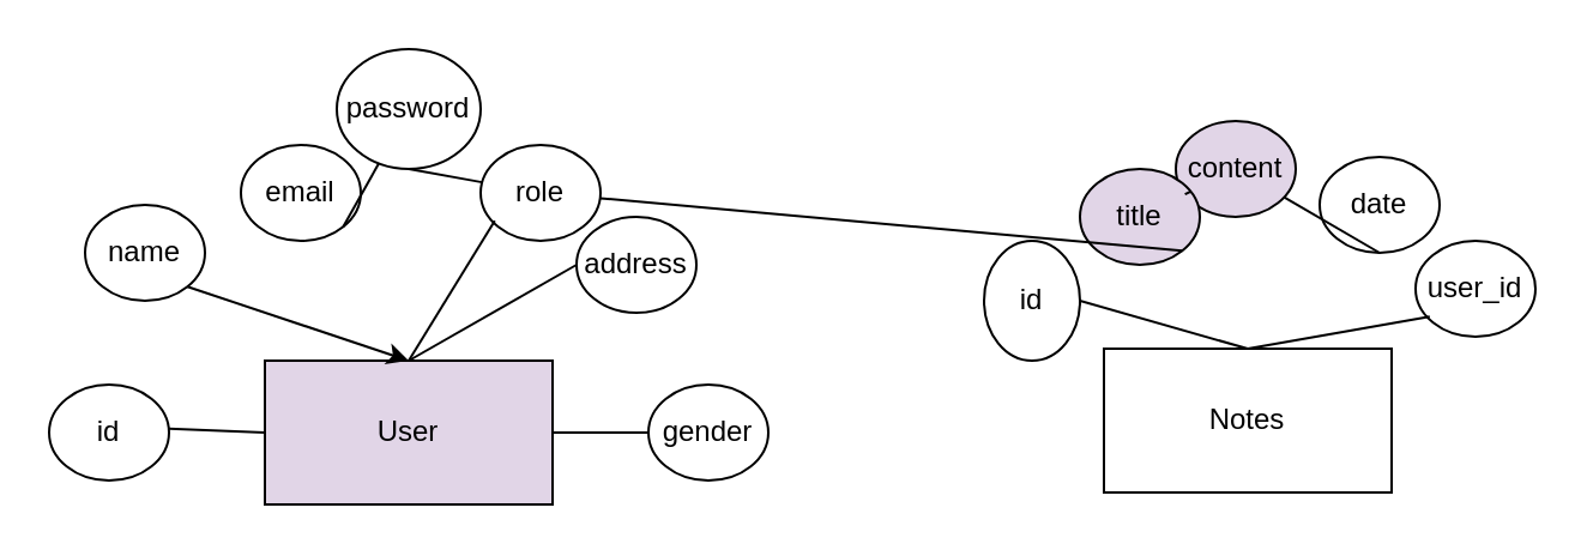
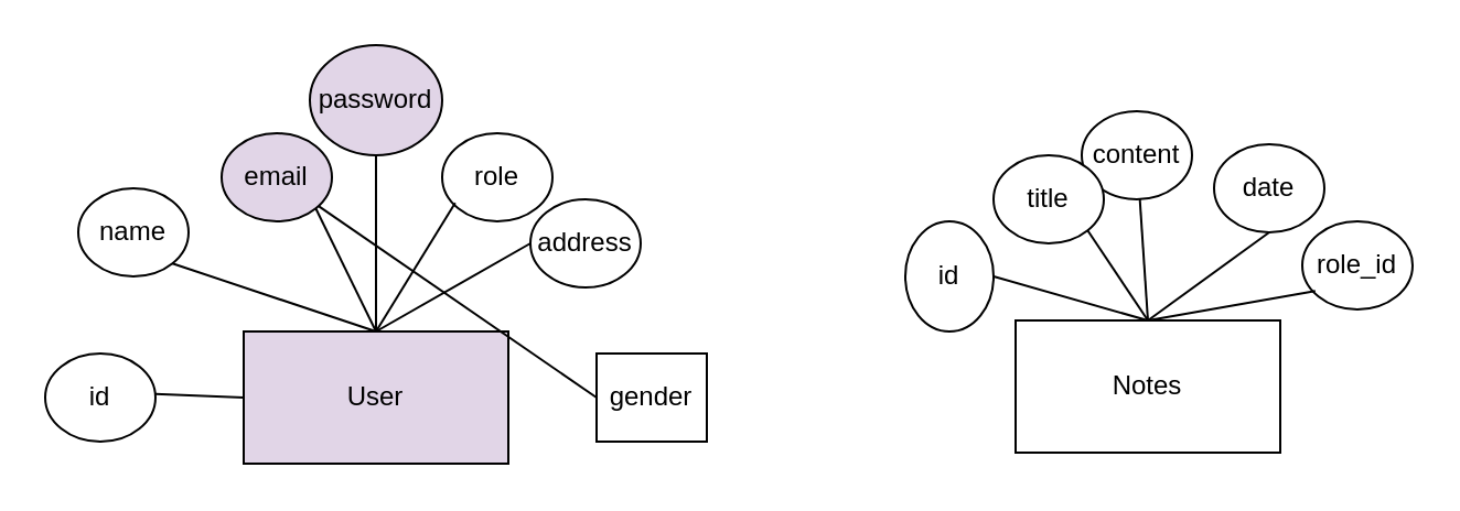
  <mxCell id="0" />
  <mxCell id="1" parent="0" />
  <mxCell id="2" value="&lt;div&gt;User&lt;/div&gt;" style="rounded=0;whiteSpace=wrap;html=1;fillColor=#e1d5e7;" vertex="1" parent="1"><mxGeometry x="110" y="150" width="120" height="60" as="geometry" /></mxCell>
  <mxCell id="3" value="id" style="ellipse;whiteSpace=wrap;html=1;" vertex="1" parent="1"><mxGeometry x="20" y="160" width="50" height="40" as="geometry" /></mxCell>
  <mxCell id="4" value="&lt;div&gt;role&lt;/div&gt;" style="ellipse;whiteSpace=wrap;html=1;" vertex="1" parent="1"><mxGeometry x="200" y="60" width="50" height="40" as="geometry" /></mxCell>
- <mxCell id="5" value="password" style="ellipse;whiteSpace=wrap;html=1;" vertex="1" parent="1"><mxGeometry x="140" y="20" width="60" height="50" as="geometry" /></mxCell>
- <mxCell id="6" value="&lt;div&gt;email&lt;/div&gt;" style="ellipse;whiteSpace=wrap;html=1;" vertex="1" parent="1"><mxGeometry x="100" y="60" width="50" height="40" as="geometry" /></mxCell>
- <mxCell id="7" value="&lt;div&gt;gender&lt;/div&gt;" style="ellipse;whiteSpace=wrap;html=1;" vertex="1" parent="1"><mxGeometry x="270" y="160" width="50" height="40" as="geometry" /></mxCell>
+ <mxCell id="5" value="password" style="ellipse;whiteSpace=wrap;html=1;fillColor=#e1d5e7;" vertex="1" parent="1"><mxGeometry x="140" y="20" width="60" height="50" as="geometry" /></mxCell>
+ <mxCell id="6" value="&lt;div&gt;email&lt;/div&gt;" style="ellipse;whiteSpace=wrap;html=1;fillColor=#e1d5e7;" vertex="1" parent="1"><mxGeometry x="100" y="60" width="50" height="40" as="geometry" /></mxCell>
+ <mxCell id="7" value="&lt;div&gt;gender&lt;/div&gt;" style="whiteSpace=wrap;html=1;rounded=0;" vertex="1" parent="1"><mxGeometry x="270" y="160" width="50" height="40" as="geometry" /></mxCell>
  <mxCell id="8" value="address" style="ellipse;whiteSpace=wrap;html=1;" vertex="1" parent="1"><mxGeometry x="240" y="90" width="50" height="40" as="geometry" /></mxCell>
  <mxCell id="9" value="name" style="ellipse;whiteSpace=wrap;html=1;" vertex="1" parent="1"><mxGeometry x="35" y="85" width="50" height="40" as="geometry" /></mxCell>
  <mxCell id="10" value="" style="endArrow=none;html=1;rounded=0;exitX=0.998;exitY=0.458;exitDx=0;exitDy=0;exitPerimeter=0;entryX=0;entryY=0.5;entryDx=0;entryDy=0;" edge="1" parent="1" source="3" target="2"><mxGeometry width="50" height="50" relative="1" as="geometry"><mxPoint x="70" y="200" as="sourcePoint" /><mxPoint x="120" y="150" as="targetPoint" /></mxGeometry></mxCell>
- <mxCell id="11" value="" style="endArrow=classic;html=1;rounded=0;entryX=0.5;entryY=0;entryDx=0;entryDy=0;exitX=1;exitY=1;exitDx=0;exitDy=0;" edge="1" parent="1" source="9" target="2"><mxGeometry width="50" height="50" relative="1" as="geometry"><mxPoint x="20" y="120" as="sourcePoint" /><mxPoint x="70" y="70" as="targetPoint" /></mxGeometry></mxCell>
- <mxCell id="12" value="" style="endArrow=none;html=1;rounded=0;exitX=1;exitY=1;exitDx=0;exitDy=0;" edge="1" parent="1" source="6" target="5"><mxGeometry width="50" height="50" relative="1" as="geometry"><mxPoint x="110" y="100" as="sourcePoint" /><mxPoint x="207" y="136" as="targetPoint" /></mxGeometry></mxCell>
- <mxCell id="13" value="" style="endArrow=none;html=1;rounded=0;exitX=0.5;exitY=1;exitDx=0;exitDy=0;" edge="1" parent="1" source="5" target="4"><mxGeometry width="50" height="50" relative="1" as="geometry"><mxPoint x="133" y="64" as="sourcePoint" /><mxPoint x="180" y="160" as="targetPoint" /></mxGeometry></mxCell>
+ <mxCell id="11" value="" style="endArrow=none;html=1;rounded=0;entryX=0.5;entryY=0;entryDx=0;entryDy=0;exitX=1;exitY=1;exitDx=0;exitDy=0;" edge="1" parent="1" source="9" target="2"><mxGeometry width="50" height="50" relative="1" as="geometry"><mxPoint x="20" y="120" as="sourcePoint" /><mxPoint x="70" y="70" as="targetPoint" /></mxGeometry></mxCell>
+ <mxCell id="12" value="" style="endArrow=none;html=1;rounded=0;entryX=0.5;entryY=0;entryDx=0;entryDy=0;exitX=1;exitY=1;exitDx=0;exitDy=0;" edge="1" parent="1" source="6" target="2"><mxGeometry width="50" height="50" relative="1" as="geometry"><mxPoint x="110" y="100" as="sourcePoint" /><mxPoint x="207" y="136" as="targetPoint" /></mxGeometry></mxCell>
+ <mxCell id="13" value="" style="endArrow=none;html=1;rounded=0;entryX=0.5;entryY=0;entryDx=0;entryDy=0;exitX=0.5;exitY=1;exitDx=0;exitDy=0;" edge="1" parent="1" source="5" target="2"><mxGeometry width="50" height="50" relative="1" as="geometry"><mxPoint x="133" y="64" as="sourcePoint" /><mxPoint x="180" y="160" as="targetPoint" /></mxGeometry></mxCell>
  <mxCell id="14" value="" style="endArrow=none;html=1;rounded=0;exitX=0.118;exitY=0.79;exitDx=0;exitDy=0;exitPerimeter=0;" edge="1" parent="1" source="4"><mxGeometry width="50" height="50" relative="1" as="geometry"><mxPoint x="180" y="50" as="sourcePoint" /><mxPoint x="170" y="150" as="targetPoint" /></mxGeometry></mxCell>
  <mxCell id="15" value="" style="endArrow=none;html=1;rounded=0;exitX=0;exitY=0.5;exitDx=0;exitDy=0;" edge="1" parent="1" source="8"><mxGeometry width="50" height="50" relative="1" as="geometry"><mxPoint x="226" y="62" as="sourcePoint" /><mxPoint x="170" y="150" as="targetPoint" /></mxGeometry></mxCell>
- <mxCell id="16" value="" style="endArrow=none;html=1;rounded=0;entryX=1;entryY=0.5;entryDx=0;entryDy=0;exitX=0;exitY=0.5;exitDx=0;exitDy=0;" edge="1" parent="1" source="7" target="2"><mxGeometry width="50" height="50" relative="1" as="geometry"><mxPoint x="260" y="110" as="sourcePoint" /><mxPoint x="210" y="190" as="targetPoint" /></mxGeometry></mxCell>
+ <mxCell id="16" value="" style="endArrow=none;html=1;rounded=0;exitX=0;exitY=0.5;exitDx=0;exitDy=0;" edge="1" parent="1" source="7" target="6"><mxGeometry width="50" height="50" relative="1" as="geometry"><mxPoint x="260" y="110" as="sourcePoint" /><mxPoint x="210" y="190" as="targetPoint" /></mxGeometry></mxCell>
  <mxCell id="17" value="Notes" style="rounded=0;whiteSpace=wrap;html=1;" vertex="1" parent="1"><mxGeometry x="460" y="145" width="120" height="60" as="geometry" /></mxCell>
  <mxCell id="18" value="id" style="ellipse;whiteSpace=wrap;html=1;direction=south;" vertex="1" parent="1"><mxGeometry x="410" y="100" width="40" height="50" as="geometry" /></mxCell>
- <mxCell id="19" value="user_id" style="ellipse;whiteSpace=wrap;html=1;" vertex="1" parent="1"><mxGeometry x="590" y="100" width="50" height="40" as="geometry" /></mxCell>
+ <mxCell id="19" value="role_id" style="ellipse;whiteSpace=wrap;html=1;" vertex="1" parent="1"><mxGeometry x="590" y="100" width="50" height="40" as="geometry" /></mxCell>
  <mxCell id="20" value="date" style="ellipse;whiteSpace=wrap;html=1;" vertex="1" parent="1"><mxGeometry x="550" y="65" width="50" height="40" as="geometry" /></mxCell>
- <mxCell id="21" value="content" style="ellipse;whiteSpace=wrap;html=1;fillColor=#e1d5e7;" vertex="1" parent="1"><mxGeometry x="490" y="50" width="50" height="40" as="geometry" /></mxCell>
- <mxCell id="22" value="title" style="ellipse;whiteSpace=wrap;html=1;fillColor=#e1d5e7;" vertex="1" parent="1"><mxGeometry x="450" y="70" width="50" height="40" as="geometry" /></mxCell>
- <mxCell id="23" value="" style="endArrow=none;html=1;rounded=0;exitX=1;exitY=1;exitDx=0;exitDy=0;" edge="1" parent="1" source="22" target="4"><mxGeometry width="50" height="50" relative="1" as="geometry"><mxPoint x="370" y="115" as="sourcePoint" /><mxPoint x="420" y="65" as="targetPoint" /></mxGeometry></mxCell>
- <mxCell id="24" value="" style="endArrow=none;html=1;rounded=0;" edge="1" parent="1" source="21" target="22"><mxGeometry width="50" height="50" relative="1" as="geometry"><mxPoint x="460" y="95" as="sourcePoint" /><mxPoint x="557" y="131" as="targetPoint" /></mxGeometry></mxCell>
- <mxCell id="25" value="" style="endArrow=none;html=1;rounded=0;exitX=0.5;exitY=1;exitDx=0;exitDy=0;" edge="1" parent="1" source="20" target="21"><mxGeometry width="50" height="50" relative="1" as="geometry"><mxPoint x="483" y="59" as="sourcePoint" /><mxPoint x="530" y="155" as="targetPoint" /></mxGeometry></mxCell>
+ <mxCell id="21" value="content" style="ellipse;whiteSpace=wrap;html=1;" vertex="1" parent="1"><mxGeometry x="490" y="50" width="50" height="40" as="geometry" /></mxCell>
+ <mxCell id="22" value="title" style="ellipse;whiteSpace=wrap;html=1;" vertex="1" parent="1"><mxGeometry x="450" y="70" width="50" height="40" as="geometry" /></mxCell>
+ <mxCell id="23" value="" style="endArrow=none;html=1;rounded=0;entryX=0.5;entryY=0;entryDx=0;entryDy=0;exitX=1;exitY=1;exitDx=0;exitDy=0;" edge="1" parent="1" source="22" target="17"><mxGeometry width="50" height="50" relative="1" as="geometry"><mxPoint x="370" y="115" as="sourcePoint" /><mxPoint x="420" y="65" as="targetPoint" /></mxGeometry></mxCell>
+ <mxCell id="24" value="" style="endArrow=none;html=1;rounded=0;entryX=0.5;entryY=0;entryDx=0;entryDy=0;" edge="1" parent="1" source="21" target="17"><mxGeometry width="50" height="50" relative="1" as="geometry"><mxPoint x="460" y="95" as="sourcePoint" /><mxPoint x="557" y="131" as="targetPoint" /></mxGeometry></mxCell>
+ <mxCell id="25" value="" style="endArrow=none;html=1;rounded=0;entryX=0.5;entryY=0;entryDx=0;entryDy=0;exitX=0.5;exitY=1;exitDx=0;exitDy=0;" edge="1" parent="1" source="20" target="17"><mxGeometry width="50" height="50" relative="1" as="geometry"><mxPoint x="483" y="59" as="sourcePoint" /><mxPoint x="530" y="155" as="targetPoint" /></mxGeometry></mxCell>
  <mxCell id="26" value="" style="endArrow=none;html=1;rounded=0;exitX=0.118;exitY=0.79;exitDx=0;exitDy=0;exitPerimeter=0;" edge="1" parent="1" source="19"><mxGeometry width="50" height="50" relative="1" as="geometry"><mxPoint x="530" y="45" as="sourcePoint" /><mxPoint x="520" y="145" as="targetPoint" /></mxGeometry></mxCell>
  <mxCell id="27" value="" style="endArrow=none;html=1;rounded=0;exitX=0.5;exitY=0;exitDx=0;exitDy=0;entryX=0.5;entryY=0;entryDx=0;entryDy=0;" edge="1" parent="1" source="18" target="17"><mxGeometry width="50" height="50" relative="1" as="geometry"><mxPoint x="483" y="114" as="sourcePoint" /><mxPoint x="520" y="140" as="targetPoint" /></mxGeometry></mxCell>
